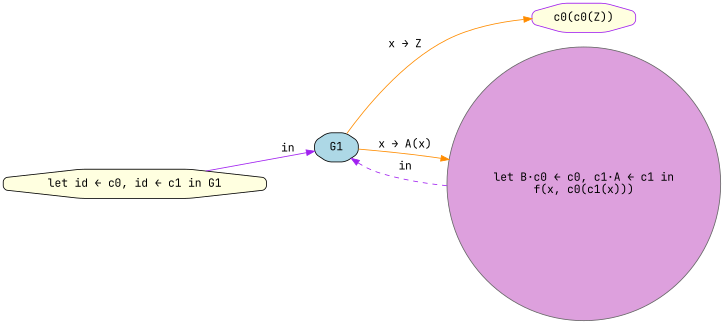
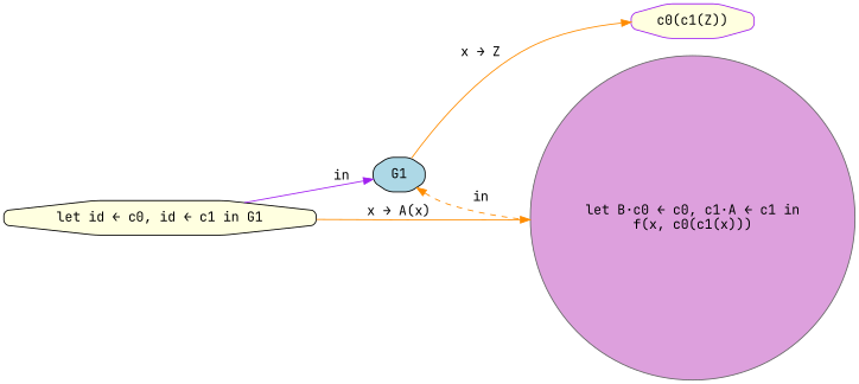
  digraph {
    fontname="JetBrains Mono"
    rankdir=LR
    node [color=black fillcolor=lightyellow fontname="JetBrains Mono" shape=octagon style="rounded,filled"]
    edge [color=purple fontname="JetBrains Mono"]
    n1 [label="let id ← c0, id ← c1 in G1"]
    G1 [fillcolor=lightblue]
    n3 [color=gray40 fillcolor=plum label="let B·c0 ← c0, c1·A ← c1 in\nf(x, c0(c1(x)))" shape=circle]
-   n4 [color=purple label="c0(c0(Z))"]
+   n4 [color=purple label="c0(c1(Z))"]
    n1 -> G1 [label=in]
-   G1 -> n3 [color=darkorange label="x → A(x)"]
+   n1 -> n3 [color=darkorange label="x → A(x)"]
    G1 -> n4 [color=darkorange label="x → Z"]
-   n3 -> G1 [label=in style=dashed]
+   n3 -> G1 [color=darkorange label=in style=dashed]
  }
